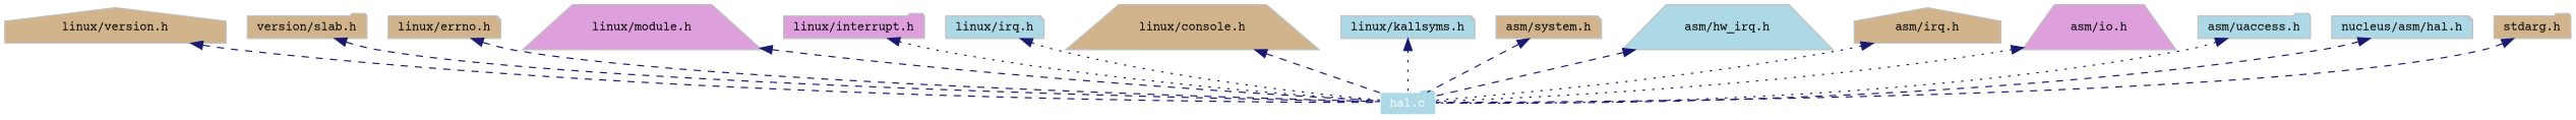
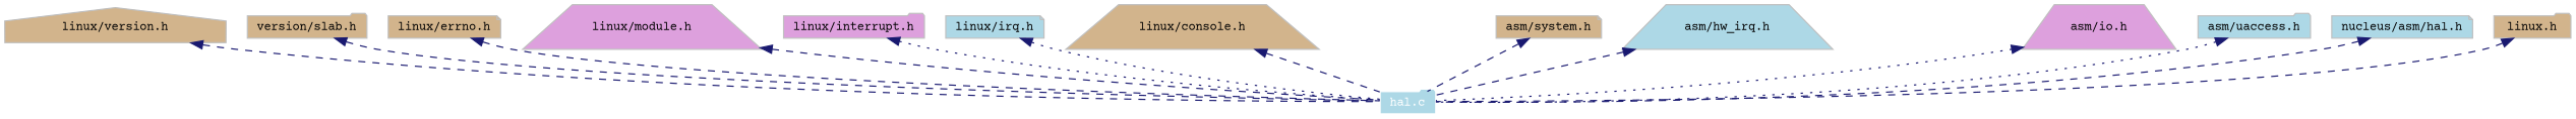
  digraph {
    fontname="Courier Prime"
    node [color=grey75 fillcolor=tan fontname="Courier Prime" fontsize=10 shape=folder style=filled]
    edge [color=midnightblue dir=back fontname="Courier Prime" fontsize=10 labelfontname=Helvetica labelfontsize=10 style=dashed]
    n1 [color=white fillcolor=lightblue fontcolor=white height=0.2 label="hal.c" width=0.4]
    n2 [height=0.2 label="linux/version.h" shape=house width=0.4]
    n3 [height=0.2 label="version/slab.h" width=0.4]
    n4 [height=0.2 label="linux/errno.h" shape=note width=0.4]
    n5 [fillcolor=plum height=0.2 label="linux/module.h" shape=trapezium width=0.4]
    n6 [fillcolor=plum height=0.2 label="linux/interrupt.h" width=0.4]
    n7 [fillcolor=lightblue height=0.2 label="linux/irq.h" shape=note width=0.4]
    n8 [height=0.2 label="linux/console.h" shape=trapezium width=0.4]
-   n9 [fillcolor=lightblue height=0.2 label="linux/kallsyms.h" shape=note width=0.4]
    n10 [height=0.2 label="asm/system.h" shape=note width=0.4]
    n11 [fillcolor=lightblue height=0.2 label="asm/hw_irq.h" shape=trapezium width=0.4]
-   n12 [height=0.2 label="asm/irq.h" shape=house width=0.4]
    n13 [fillcolor=plum height=0.2 label="asm/io.h" shape=trapezium width=0.4]
    n14 [fillcolor=lightblue height=0.2 label="asm/uaccess.h" width=0.4]
    n15 [fillcolor=lightblue height=0.2 label="nucleus/asm/hal.h" shape=note width=0.4]
-   n16 [height=0.2 label="stdarg.h" width=0.4]
+   n16 [height=0.2 label="linux.h" width=0.4]
    n2 -> n1
    n3 -> n1
    n4 -> n1
    n5 -> n1
    n6 -> n1 [style=dotted]
    n7 -> n1 [style=dotted]
    n8 -> n1
-   n9 -> n1 [style=dotted]
    n10 -> n1
    n11 -> n1
-   n12 -> n1 [style=dotted]
    n13 -> n1 [style=dotted]
    n14 -> n1 [style=dotted]
    n15 -> n1
    n16 -> n1
  }
